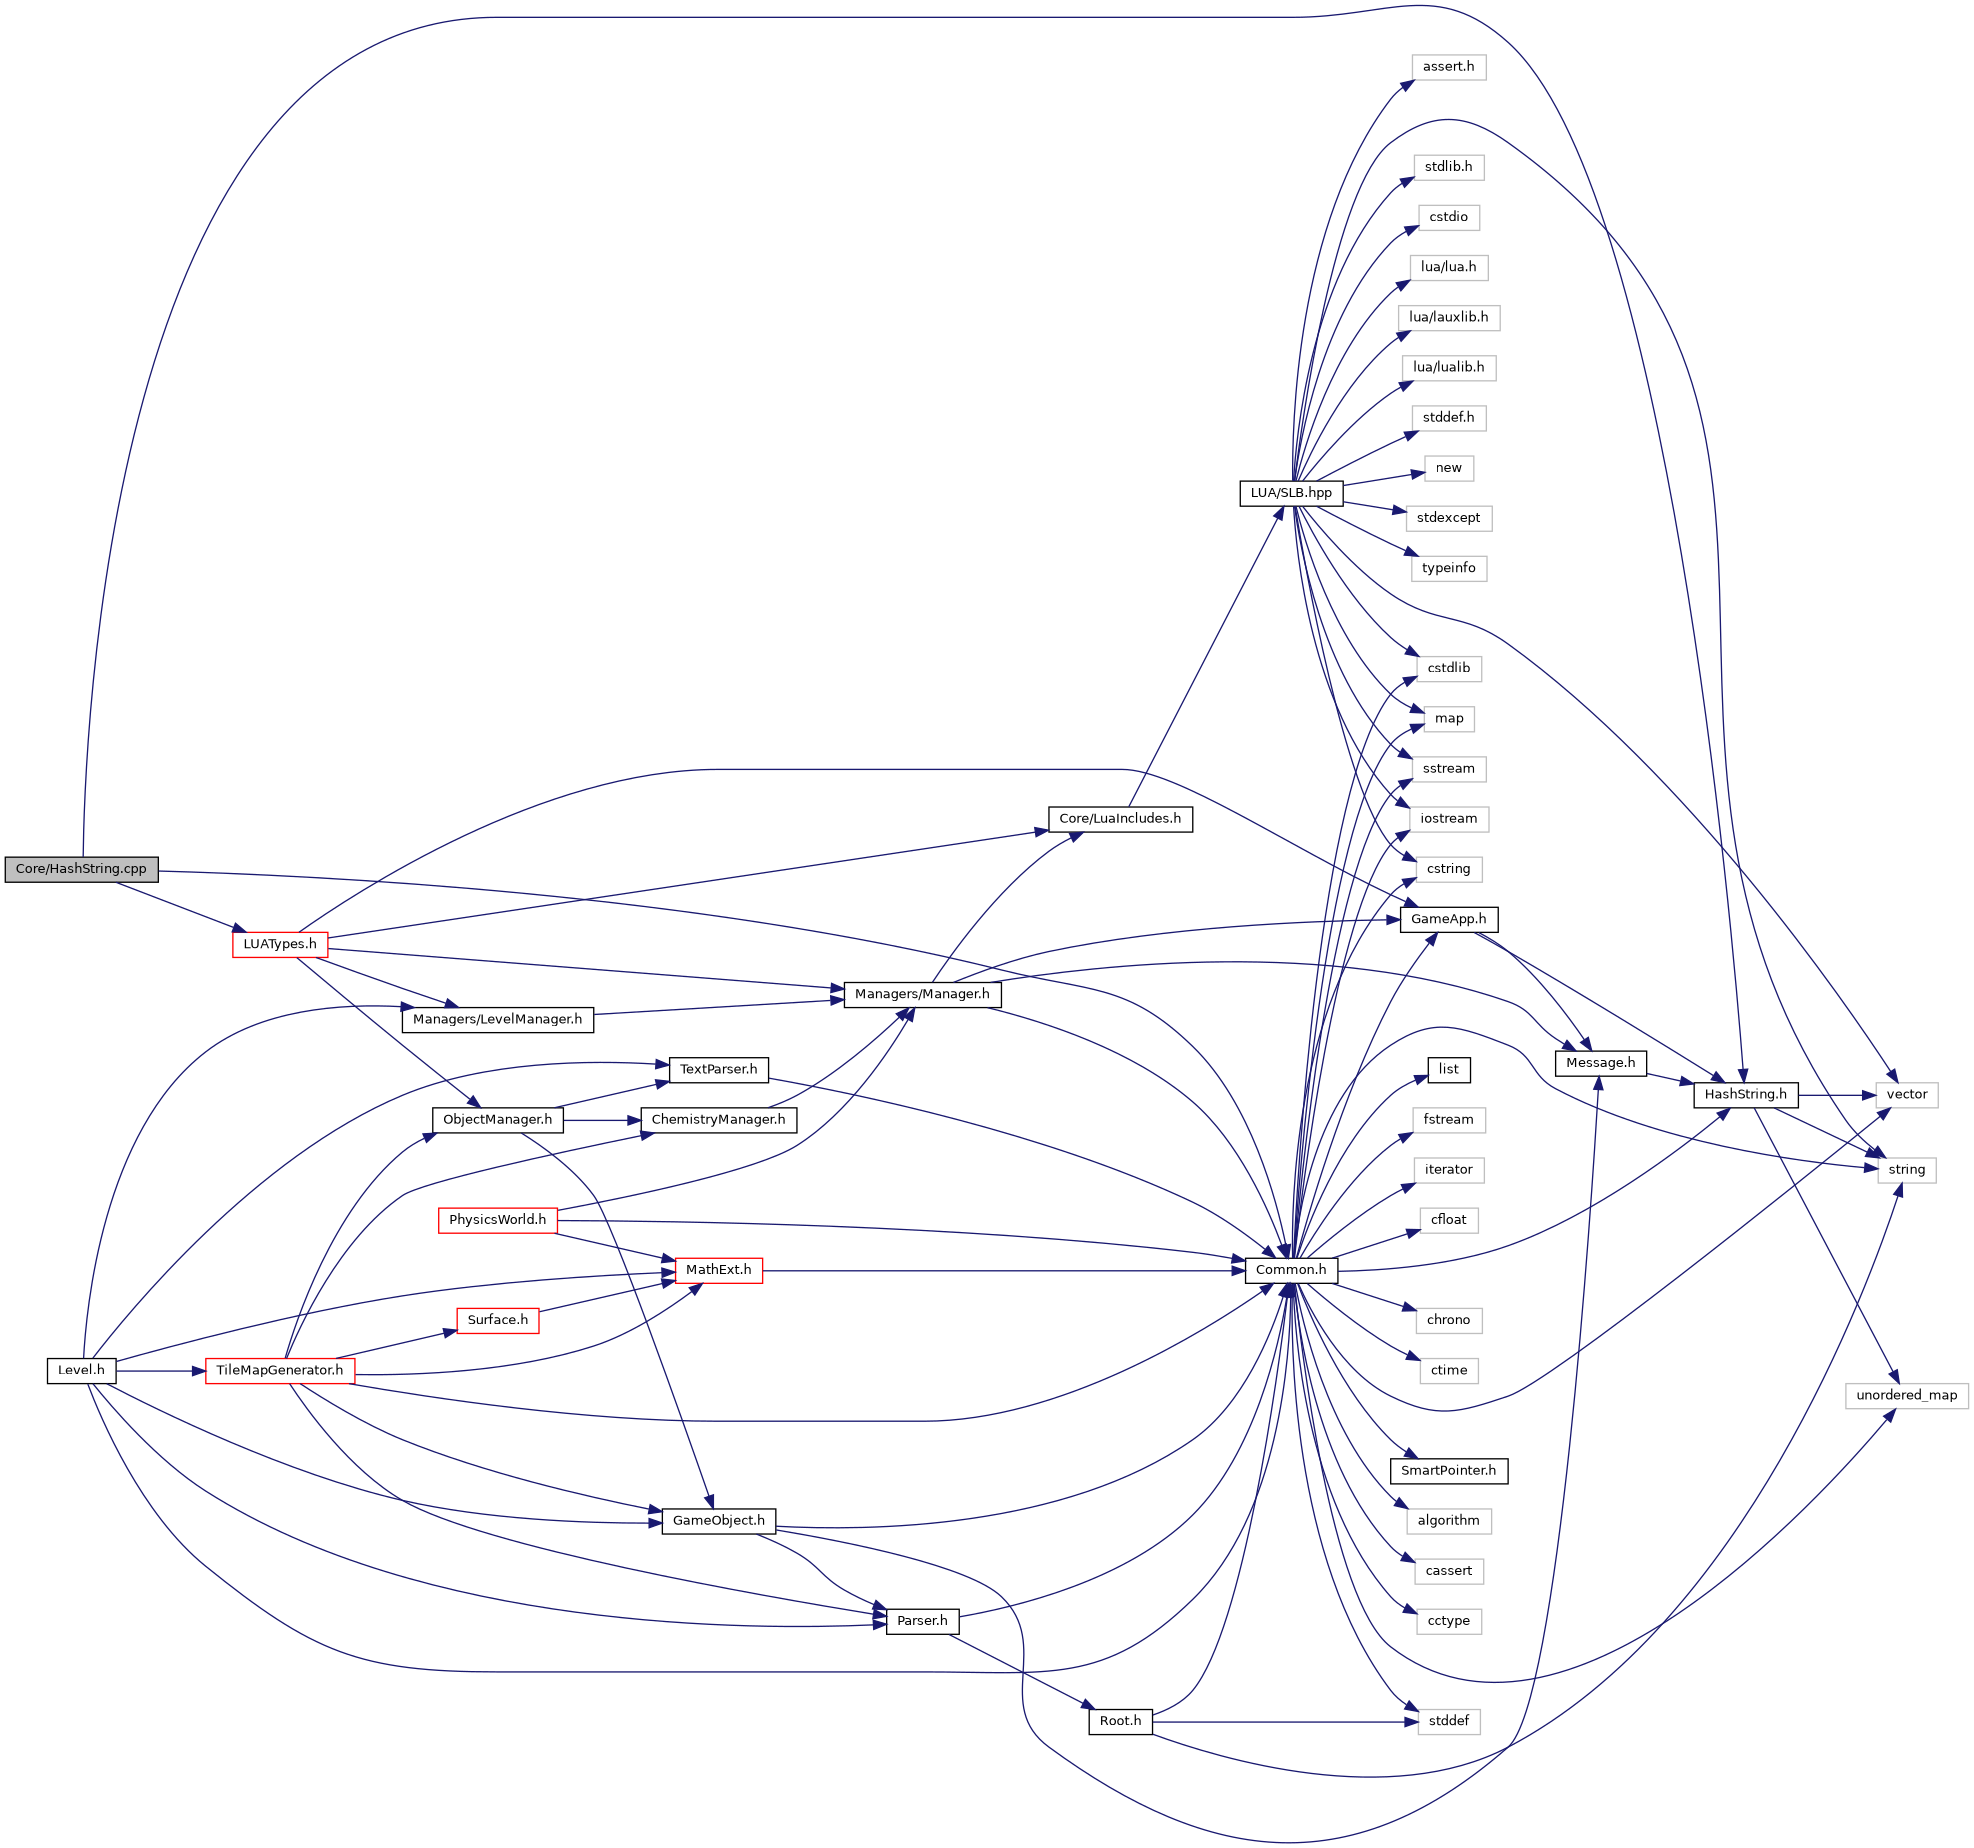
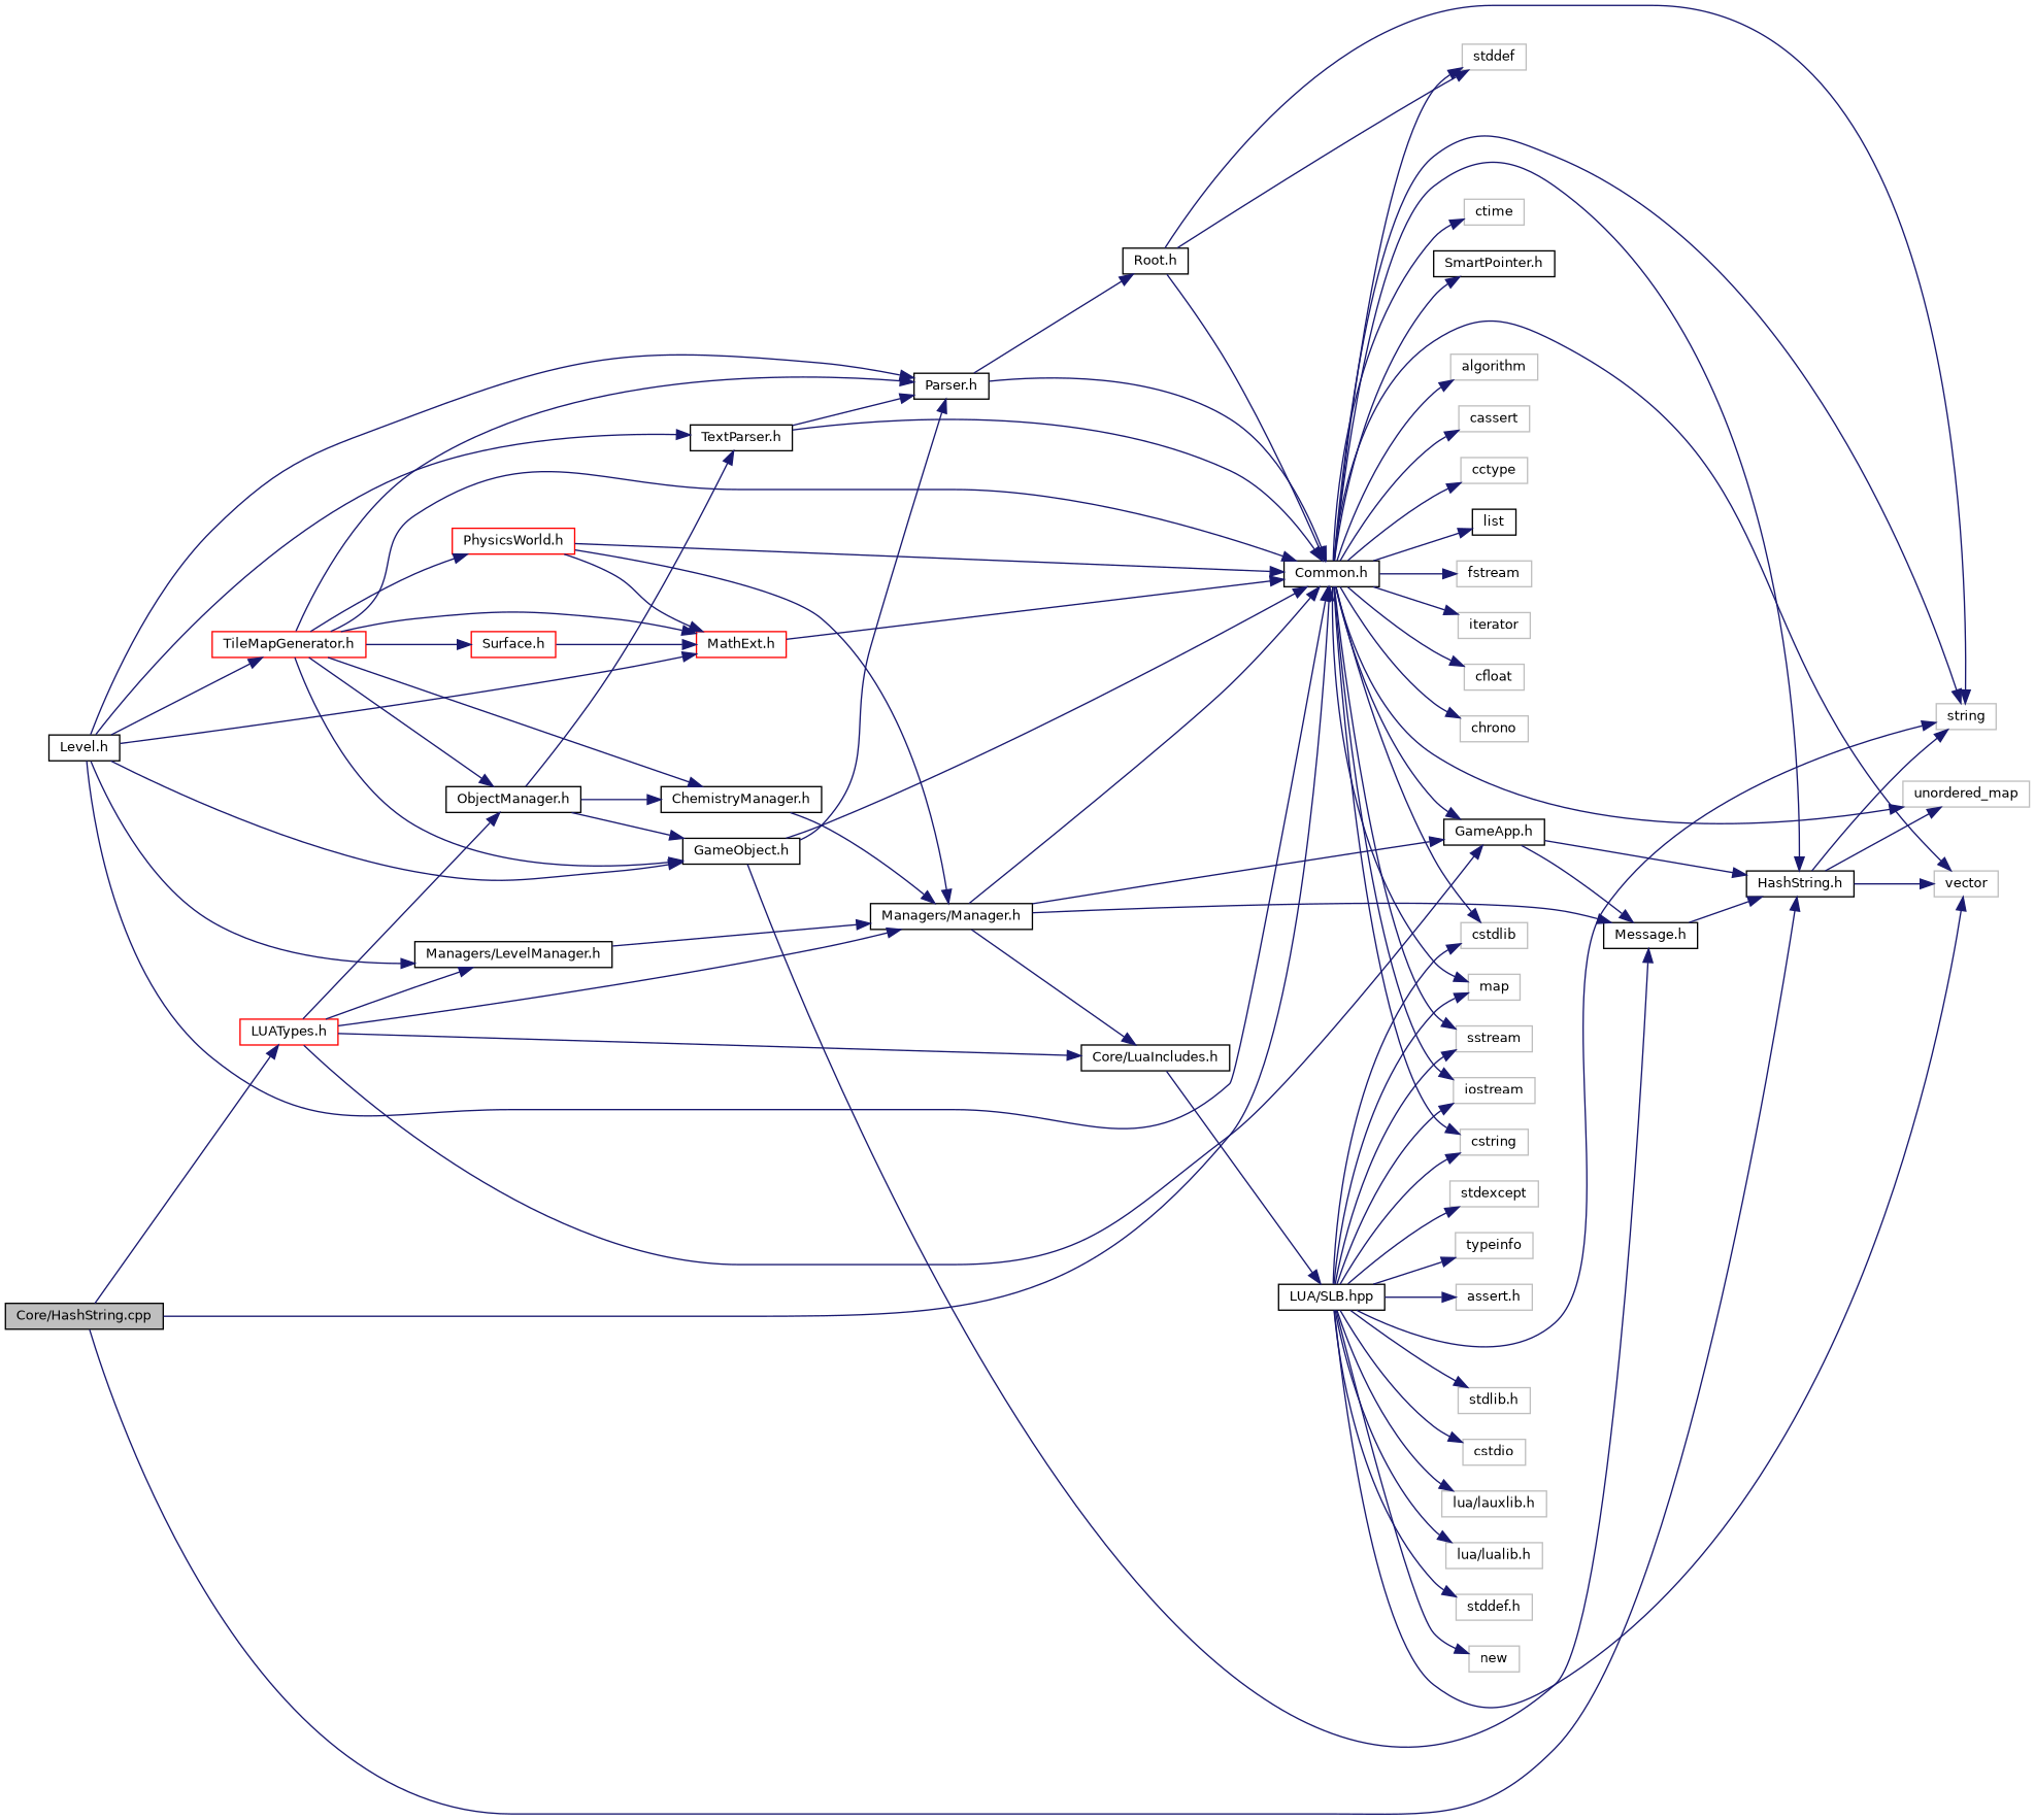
  digraph {
    rankdir=LR
    node [color=grey75 fillcolor=white fontname=Helvetica fontsize=10 shape=record style=filled]
    edge [color=midnightblue fontname=Helvetica fontsize=10 labelfontname=Helvetica labelfontsize=10 style=solid]
    n1 [color=black fillcolor=grey75 fontcolor=black height=0.2 label="Core/HashString.cpp" width=0.4]
    n2 [color=black height=0.2 label="HashString.h" width=0.4]
    n3 [color=black height=0.2 label="Common.h" width=0.4]
    n4 [color=red height=0.2 label="LUATypes.h" width=0.4]
    n5 [height=0.2 label=string width=0.4]
    n6 [height=0.2 label=vector width=0.4]
    n7 [height=0.2 label=unordered_map width=0.4]
    n8 [height=0.2 label=algorithm width=0.4]
    n9 [height=0.2 label=cstring width=0.4]
    n10 [height=0.2 label=cassert width=0.4]
    n11 [height=0.2 label=cstdlib width=0.4]
    n12 [height=0.2 label=cctype width=0.4]
    n13 [height=0.2 label=map width=0.4]
    n14 [height=0.2 label=stddef width=0.4]
    n15 [color=black height=0.2 label=list width=0.4]
    n16 [height=0.2 label=fstream width=0.4]
    n17 [height=0.2 label=sstream width=0.4]
    n18 [height=0.2 label=iostream width=0.4]
    n19 [height=0.2 label=iterator width=0.4]
    n20 [height=0.2 label=cfloat width=0.4]
    n21 [height=0.2 label=chrono width=0.4]
    n22 [height=0.2 label=ctime width=0.4]
    n23 [color=black height=0.2 label="SmartPointer.h" width=0.4]
    n24 [color=black height=0.2 label="GameApp.h" width=0.4]
    n25 [color=black height=0.2 label="Core/LuaIncludes.h" width=0.4]
    n26 [color=black height=0.2 label="Managers/Manager.h" width=0.4]
    n27 [color=black height=0.2 label="Managers/LevelManager.h" width=0.4]
    n28 [color=black height=0.2 label="ObjectManager.h" width=0.4]
    n29 [color=black height=0.2 label="LUA/SLB.hpp" width=0.4]
    n30 [color=black height=0.2 label="Message.h" width=0.4]
    n31 [color=black height=0.2 label="GameObject.h" width=0.4]
    n32 [color=black height=0.2 label="TextParser.h" width=0.4]
    n33 [color=black height=0.2 label="ChemistryManager.h" width=0.4]
    n34 [height=0.2 label="stdlib.h" width=0.4]
    n35 [height=0.2 label=cstdio width=0.4]
-   n36 [height=0.2 label="lua/lua.h" width=0.4]
    n37 [height=0.2 label="lua/lauxlib.h" width=0.4]
    n38 [height=0.2 label="lua/lualib.h" width=0.4]
    n39 [height=0.2 label="stddef.h" width=0.4]
    n40 [height=0.2 label=new width=0.4]
    n41 [height=0.2 label=stdexcept width=0.4]
    n42 [height=0.2 label=typeinfo width=0.4]
    n43 [height=0.2 label="assert.h" width=0.4]
    n44 [color=black height=0.2 label="Level.h" width=0.4]
    n45 [color=black height=0.2 label="Parser.h" width=0.4]
    n46 [color=red height=0.2 label="TileMapGenerator.h" width=0.4]
    n47 [color=red height=0.2 label="MathExt.h" width=0.4]
    n48 [color=black height=0.2 label="Root.h" width=0.4]
    n49 [color=red height=0.2 label="PhysicsWorld.h" width=0.4]
    n50 [color=red height=0.2 label="Surface.h" width=0.4]
    n1 -> n2
    n1 -> n3
    n1 -> n4
    n2 -> n5
    n2 -> n6
    n2 -> n7
    n3 -> n2
    n3 -> n5
    n3 -> n6
    n3 -> n7
    n3 -> n8
    n3 -> n9
    n3 -> n10
    n3 -> n11
    n3 -> n12
    n3 -> n13
    n3 -> n14
    n3 -> n15
    n3 -> n16
    n3 -> n17
    n3 -> n18
    n3 -> n19
    n3 -> n20
    n3 -> n21
    n3 -> n22
    n3 -> n23
    n3 -> n24
    n4 -> n24
    n4 -> n25
    n4 -> n26
    n4 -> n27
    n4 -> n28
    n24 -> n2
    n24 -> n30
    n25 -> n29
    n26 -> n3
    n26 -> n24
    n26 -> n25
    n26 -> n30
    n27 -> n26
    n28 -> n31
    n28 -> n32
    n28 -> n33
    n29 -> n5
    n29 -> n6
    n29 -> n9
    n29 -> n11
    n29 -> n13
    n29 -> n17
    n29 -> n18
    n29 -> n34
    n29 -> n35
-   n29 -> n36
    n29 -> n37
    n29 -> n38
    n29 -> n39
    n29 -> n40
    n29 -> n41
    n29 -> n42
    n29 -> n43
    n30 -> n2
    n31 -> n3
    n31 -> n30
    n31 -> n45
    n32 -> n3
+   n32 -> n45
    n33 -> n26
    n44 -> n3
    n44 -> n27
    n44 -> n31
    n44 -> n32
    n44 -> n45
    n44 -> n46
    n44 -> n47
    n45 -> n3
    n45 -> n48
    n46 -> n3
    n46 -> n28
    n46 -> n31
    n46 -> n33
    n46 -> n45
    n46 -> n47
+   n46 -> n49
    n46 -> n50
    n47 -> n3
    n48 -> n3
    n48 -> n5
    n48 -> n14
    n49 -> n3
    n49 -> n26
    n49 -> n47
    n50 -> n47
  }
